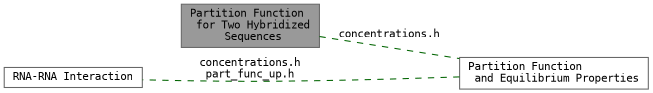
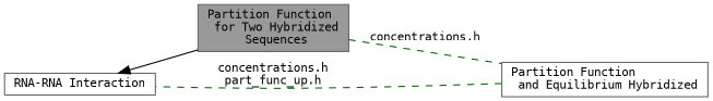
  digraph {
    fontname="DejaVu Sans Mono"
    rankdir=LR
    node [color=grey40 fillcolor=white fontname="DejaVu Sans Mono" fontsize=10 shape=box style=filled]
    edge [dir=none fontname="DejaVu Sans Mono" fontsize=10 labelfontname=Helvetica labelfontsize=10 shape=plaintext style=dashed color=darkgreen]
    n1 [height=0.2 label="RNA-RNA Interaction" width=0.4]
    n2 [color=gray40 fillcolor=grey60 fontcolor=black height=0.2 label="Partition Function\l for Two Hybridized\l Sequences" width=0.4]
-   n3 [height=0.2 label="Partition Function\l and Equilibrium Properties" width=0.4]
+   n3 [height=0.2 label="Partition Function\l and Equilibrium Hybridized" width=0.4]
+   n1 -> n2 [dir=back style=solid color=""]
    n2 -> n3 [label="concentrations.h"]
    n3 -> n1 [label="concentrations.h\npart_func_up.h"]
  }
